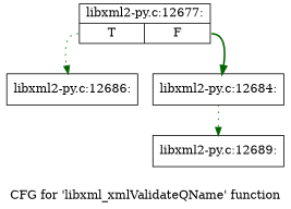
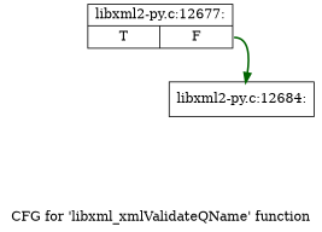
  digraph {
    label="CFG for 'libxml_xmlValidateQName' function"
    node [shape=record]
    edge [color=darkgreen style=dotted]
    n1 [label="{libxml2-py.c:12677:|{<s0>T|<s1>F}}"]
-   n2 [label="{libxml2-py.c:12686:}"]
    n3 [label="{libxml2-py.c:12684:}"]
-   n4 [label="{libxml2-py.c:12689:}"]
-   n1 -> n2 [tailport=s0]
    n1 -> n3 [style=bold tailport=s1]
-   n3 -> n4
  }
